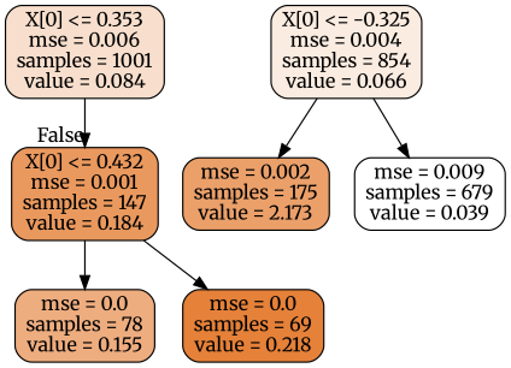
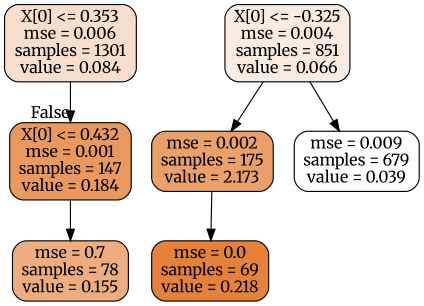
  digraph {
    fontname=Merriweather
    node [color=black fontname=Merriweather shape=box style="filled, rounded"]
    edge [fontname=Merriweather]
-   n1 [fillcolor="#f8dfcd" label="X[0] <= 0.353\nmse = 0.006\nsamples = 1001\nvalue = 0.084"]
+   n1 [fillcolor="#f8dfcd" label="X[0] <= 0.353\nmse = 0.006\nsamples = 1301\nvalue = 0.084"]
    n2 [fillcolor="#ea995e" label="X[0] <= 0.432\nmse = 0.001\nsamples = 147\nvalue = 0.184"]
-   n3 [fillcolor="#fbece1" label="X[0] <= -0.325\nmse = 0.004\nsamples = 854\nvalue = 0.066"]
+   n3 [fillcolor="#fbece1" label="X[0] <= -0.325\nmse = 0.004\nsamples = 851\nvalue = 0.066"]
    n4 [fillcolor="#eba06a" label="mse = 0.002\nsamples = 175\nvalue = 2.173"]
    n5 [fillcolor="#ffffff" label="mse = 0.009\nsamples = 679\nvalue = 0.039"]
-   n6 [fillcolor="#eead7f" label="mse = 0.0\nsamples = 78\nvalue = 0.155"]
+   n6 [fillcolor="#eead7f" label="mse = 0.7\nsamples = 78\nvalue = 0.155"]
    n7 [fillcolor="#e58139" label="mse = 0.0\nsamples = 69\nvalue = 0.218"]
    n1 -> n2 [headlabel=False labelangle=-45 labeldistance=2.5]
    n2 -> n6
-   n2 -> n7
+   n4 -> n7
    n3 -> n4
    n3 -> n5
  }
